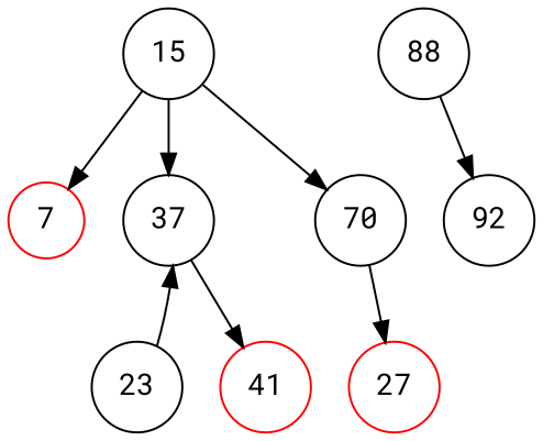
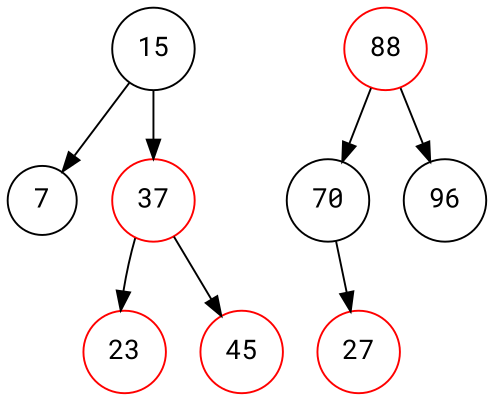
  digraph {
    fontname="Roboto Mono"
    node [color=black fontname="Roboto Mono" shape=circle]
    edge [fontname="Roboto Mono"]
    15
-   7 [color=red]
-   37
-   88
+   7
+   37 [color=red]
+   88 [color=red]
    n5 [label=70]
-   96 [label=92]
-   23
-   41 [color=red]
+   96
+   23 [color=red]
+   41 [color=red label=45]
    n9 [color=red label=27]
    15 -> 7
    15 -> 37
-   23 -> 37
+   37 -> 23
    37 -> 41
-   15 -> n5
+   88 -> n5
    88 -> 96
    n5 -> n9
  }
